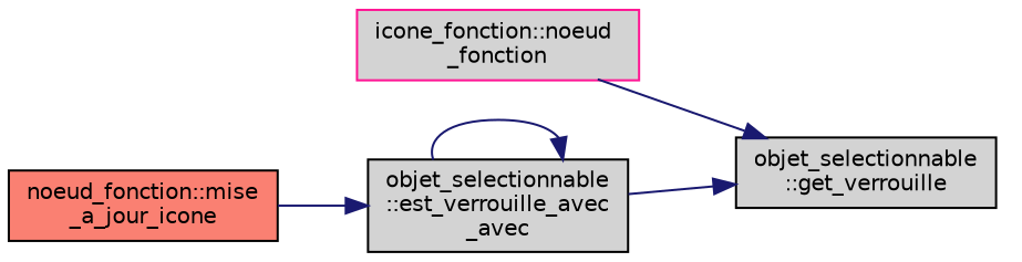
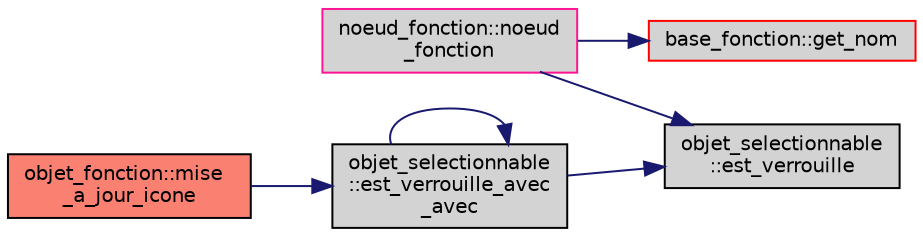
  digraph {
    rankdir=LR
    node [color=black fillcolor=lightgrey fontname=Helvetica fontsize=10 shape=record style=filled]
    edge [color=midnightblue fontname=Helvetica fontsize=10 labelfontname=Helvetica labelfontsize=10 style=solid]
-   n1 [color=deeppink fontcolor=black height=0.2 label="icone_fonction::noeud\l_fonction" width=0.4]
-   n3 [height=0.2 label="objet_selectionnable\l::get_verrouille" width=0.4]
-   n4 [fillcolor=salmon height=0.2 label="noeud_fonction::mise\l_a_jour_icone" width=0.4]
+   n1 [color=deeppink fontcolor=black height=0.2 label="noeud_fonction::noeud\l_fonction" width=0.4]
+   n2 [color=red height=0.2 label="base_fonction::get_nom" width=0.4]
+   n3 [height=0.2 label="objet_selectionnable\l::est_verrouille" width=0.4]
+   n4 [fillcolor=salmon height=0.2 label="objet_fonction::mise\l_a_jour_icone" width=0.4]
    n5 [height=0.2 label="objet_selectionnable\l::est_verrouille_avec\l_avec" width=0.4]
+   n1 -> n2
    n1 -> n3
    n4 -> n5
    n5 -> n3
    n5 -> n5
  }
